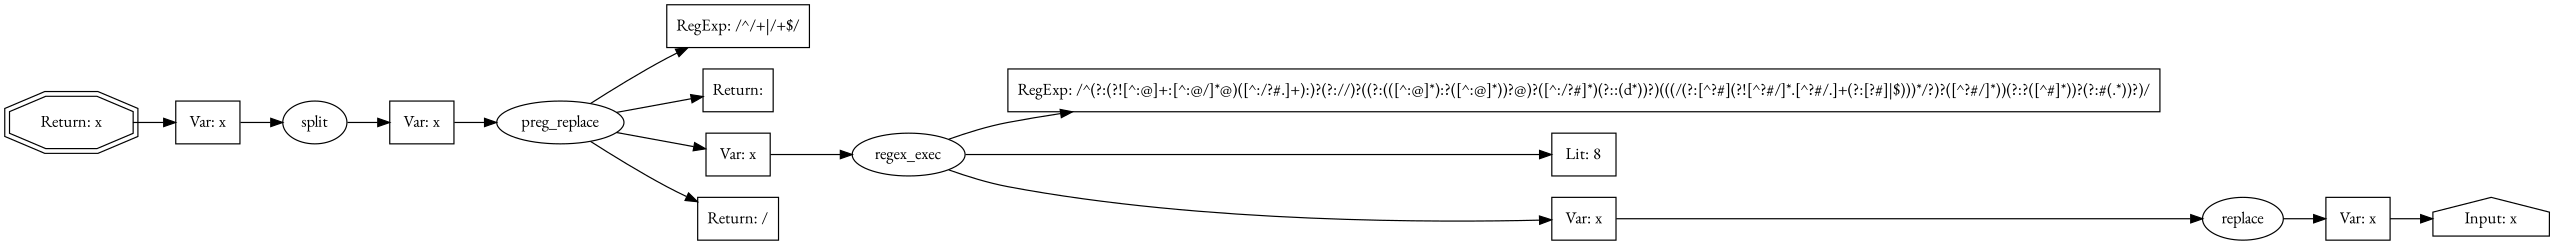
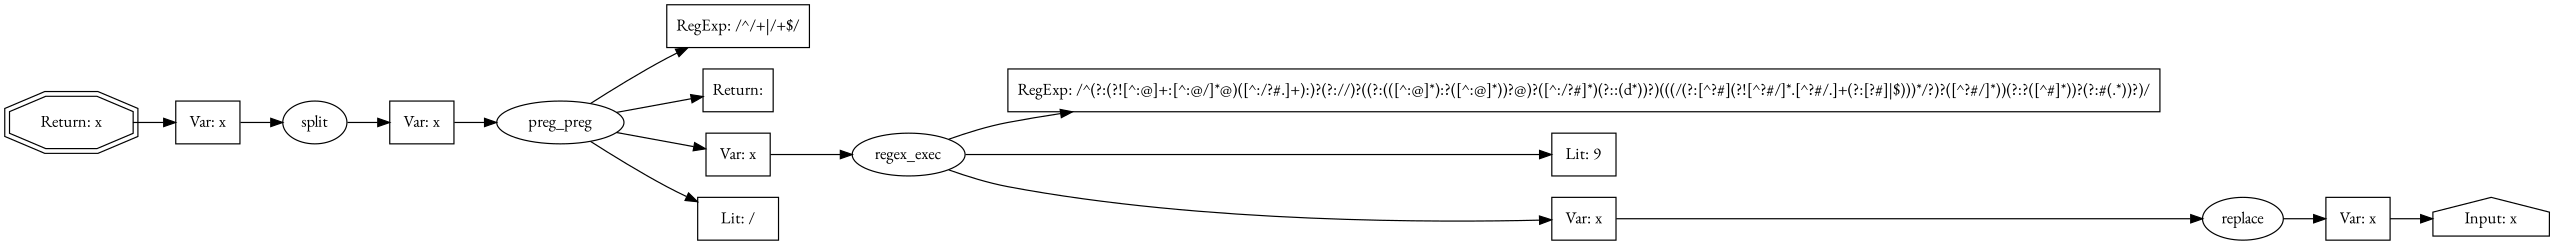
  digraph {
    fontname="EB Garamond"
    rankdir=LR
    node [fontname="EB Garamond" shape=box]
    edge [fontname="EB Garamond"]
    n1 [label="Input: x" shape=house]
    n2 [label=replace shape=ellipse]
    n3 [label="Var: x"]
    n4 [label=regex_exec shape=ellipse]
    n5 [label="RegExp: /^(?:(?![^:@]+:[^:@\/]*@)([^:\/?#.]+):)?(?:\/\/)?((?:(([^:@]*):?([^:@]*))?@)?([^:\/?#]*)(?::(\d*))?)(((\/(?:[^?#](?![^?#\/]*\.[^?#\/.]+(?:[?#]|$)))*\/?)?([^?#\/]*))(?:\?([^#]*))?(?:#(.*))?)/"]
-   n6 [label="Lit: 8"]
+   n6 [label="Lit: 9"]
    n7 [label="Var: x"]
-   n8 [label=preg_replace shape=ellipse]
+   n8 [label=preg_preg shape=ellipse]
    n9 [label="RegExp: /^\/+|\/+$/"]
    n10 [label="Return:"]
    n11 [label="Var: x"]
-   n12 [label="Return: /"]
+   n12 [label="Lit: /"]
    n13 [label=split shape=ellipse]
    n14 [label="Var: x"]
    n15 [label="Var: x"]
    n16 [label="Return: x" shape=doubleoctagon]
    n2 -> n3
    n3 -> n1
    n4 -> n5
    n4 -> n6
    n4 -> n7
    n7 -> n2
    n8 -> n9
    n8 -> n10
    n8 -> n11
    n8 -> n12
    n11 -> n4
    n13 -> n14
    n14 -> n8
    n15 -> n13
    n16 -> n15
  }
